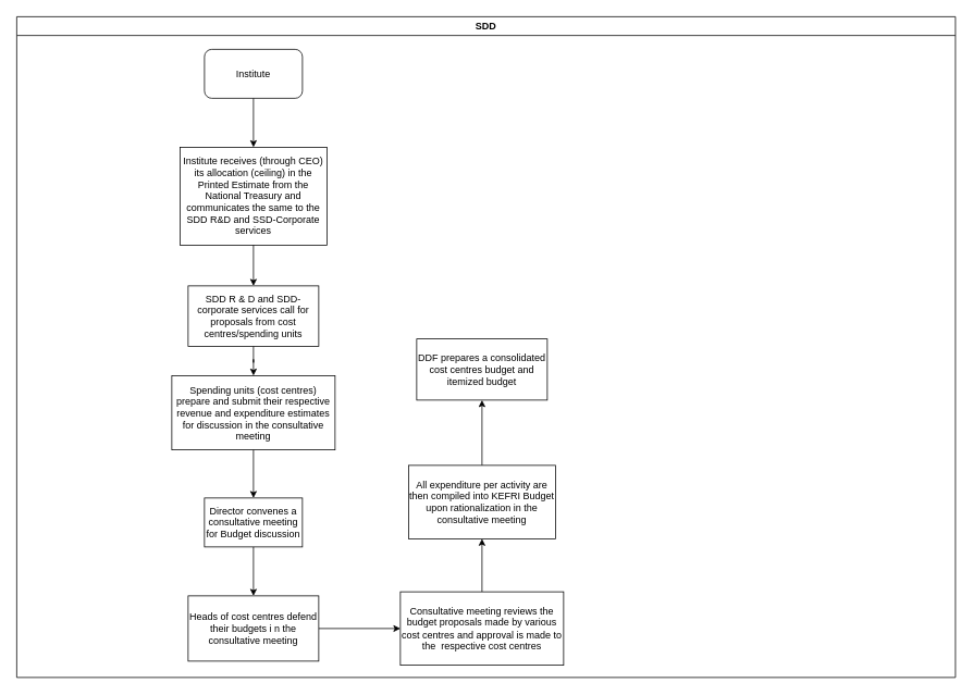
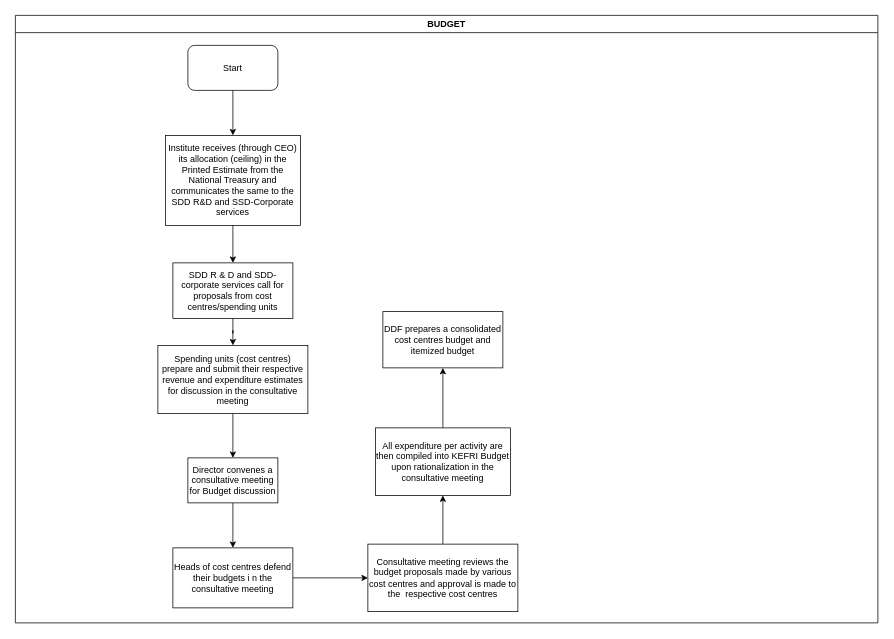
  <mxCell id="0" />
  <mxCell id="1" parent="0" />
- <mxCell id="2" value="SDD" style="swimlane;" vertex="1" parent="1"><mxGeometry x="20" y="20" width="1150" height="810" as="geometry" /></mxCell>
- <mxCell id="3" value="Institute" style="rounded=1;whiteSpace=wrap;html=1;" vertex="1" parent="2"><mxGeometry x="230" y="40" width="120" height="60" as="geometry" /></mxCell>
+ <mxCell id="2" value="BUDGET" style="swimlane;" vertex="1" parent="1"><mxGeometry x="20" y="20" width="1150" height="810" as="geometry" /></mxCell>
+ <mxCell id="3" value="Start" style="rounded=1;whiteSpace=wrap;html=1;" vertex="1" parent="2"><mxGeometry x="230" y="40" width="120" height="60" as="geometry" /></mxCell>
  <mxCell id="4" value="Institute receives (through CEO) its allocation (ceiling) in the Printed Estimate from the National Treasury and communicates the same to the SDD R&amp;amp;D and SSD-Corporate services" style="rounded=0;whiteSpace=wrap;html=1;" vertex="1" parent="2"><mxGeometry x="200" y="160" width="180" height="120" as="geometry" /></mxCell>
  <mxCell id="5" value="" style="edgeStyle=orthogonalEdgeStyle;rounded=0;orthogonalLoop=1;jettySize=auto;html=1;entryX=0.5;entryY=0;entryDx=0;entryDy=0;" edge="1" parent="2" source="3" target="4"><mxGeometry relative="1" as="geometry"><mxPoint x="290" y="180" as="targetPoint" /></mxGeometry></mxCell>
  <mxCell id="6" value="SDD R &amp;amp; D and SDD- corporate services call for proposals from cost centres/spending units" style="whiteSpace=wrap;html=1;rounded=0;" vertex="1" parent="2"><mxGeometry x="210" y="330" width="160" height="74" as="geometry" /></mxCell>
  <mxCell id="7" value="" style="edgeStyle=orthogonalEdgeStyle;rounded=0;orthogonalLoop=1;jettySize=auto;html=1;" edge="1" parent="2" source="4" target="6"><mxGeometry relative="1" as="geometry" /></mxCell>
  <mxCell id="8" value="Spending units (cost centres) prepare and submit their respective revenue and expenditure estimates for discussion in the consultative meeting" style="whiteSpace=wrap;html=1;rounded=0;" vertex="1" parent="2"><mxGeometry x="190" y="440" width="200" height="91" as="geometry" /></mxCell>
  <mxCell id="9" value="" style="edgeStyle=orthogonalEdgeStyle;rounded=0;orthogonalLoop=1;jettySize=auto;html=1;" edge="1" parent="2" source="6" target="8"><mxGeometry relative="1" as="geometry" /></mxCell>
  <mxCell id="10" value="Director convenes a consultative meeting for Budget discussion" style="whiteSpace=wrap;html=1;rounded=0;" vertex="1" parent="2"><mxGeometry x="230" y="590" width="120" height="60" as="geometry" /></mxCell>
  <mxCell id="11" value="" style="edgeStyle=orthogonalEdgeStyle;rounded=0;orthogonalLoop=1;jettySize=auto;html=1;" edge="1" parent="2" source="8" target="10"><mxGeometry relative="1" as="geometry" /></mxCell>
  <mxCell id="12" value="" style="edgeStyle=orthogonalEdgeStyle;rounded=0;orthogonalLoop=1;jettySize=auto;html=1;" edge="1" parent="1" source="13" target="16"><mxGeometry relative="1" as="geometry" /></mxCell>
  <mxCell id="13" value="Heads of cost centres defend their budgets i n the consultative meeting" style="whiteSpace=wrap;html=1;rounded=0;" vertex="1" parent="1"><mxGeometry x="230" y="730" width="160" height="80" as="geometry" /></mxCell>
  <mxCell id="14" value="" style="edgeStyle=orthogonalEdgeStyle;rounded=0;orthogonalLoop=1;jettySize=auto;html=1;" edge="1" parent="1" source="10" target="13"><mxGeometry relative="1" as="geometry" /></mxCell>
  <mxCell id="15" value="" style="edgeStyle=orthogonalEdgeStyle;rounded=0;orthogonalLoop=1;jettySize=auto;html=1;" edge="1" parent="1" source="16" target="18"><mxGeometry relative="1" as="geometry" /></mxCell>
  <mxCell id="16" value="Consultative meeting reviews the budget proposals made by various cost centres and approval is made to the&amp;nbsp; respective cost centres" style="whiteSpace=wrap;html=1;rounded=0;" vertex="1" parent="1"><mxGeometry x="490" y="725" width="200" height="90" as="geometry" /></mxCell>
  <mxCell id="17" value="" style="edgeStyle=orthogonalEdgeStyle;rounded=0;orthogonalLoop=1;jettySize=auto;html=1;" edge="1" parent="1" source="18" target="19"><mxGeometry relative="1" as="geometry" /></mxCell>
  <mxCell id="18" value="All expenditure per activity are then compiled into KEFRI Budget upon rationalization in the consultative meeting" style="whiteSpace=wrap;html=1;rounded=0;" vertex="1" parent="1"><mxGeometry x="500" y="570" width="180" height="90" as="geometry" /></mxCell>
  <mxCell id="19" value="DDF prepares a consolidated cost centres budget and itemized budget" style="whiteSpace=wrap;html=1;rounded=0;" vertex="1" parent="1"><mxGeometry x="510" y="415" width="160" height="75" as="geometry" /></mxCell>
